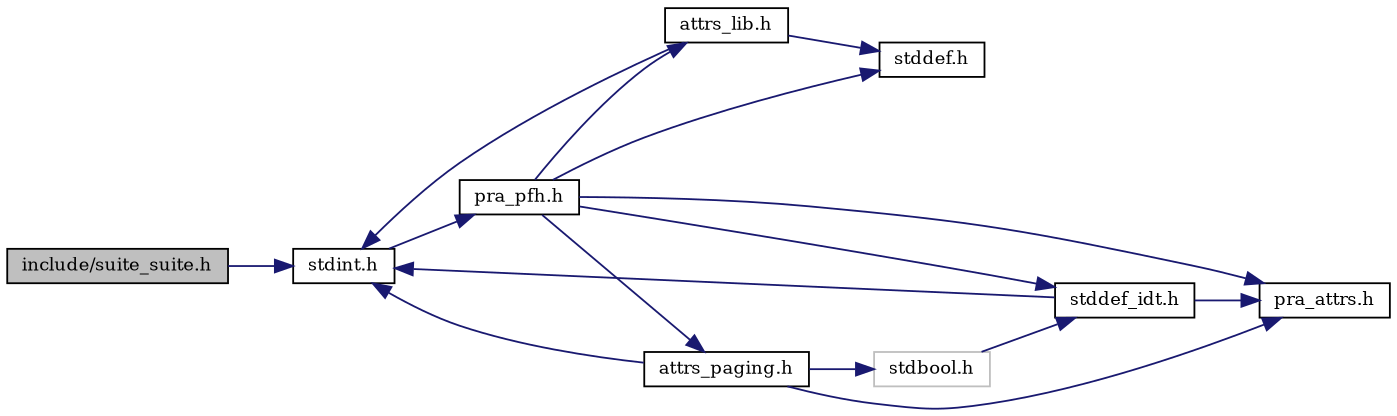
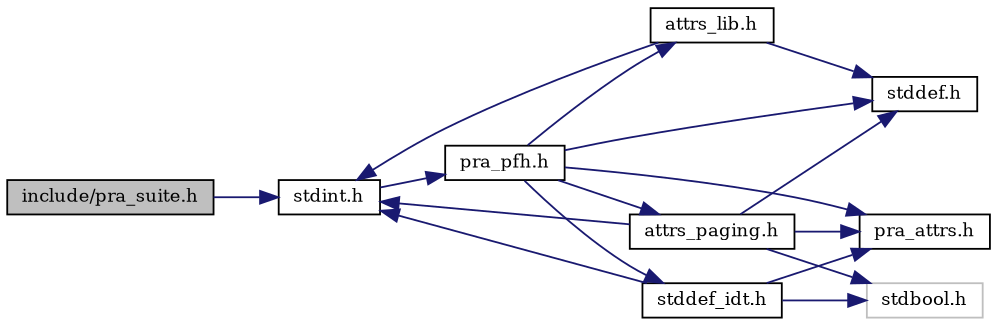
  digraph {
    fontname="DejaVu Serif"
    rankdir=LR
    node [color=black fontname="DejaVu Serif" fontsize=10 shape=record]
    edge [color=midnightblue fontname="DejaVu Serif" fontsize=10 labelfontname=Helvetica labelfontsize=10 style=solid]
-   n1 [fillcolor=grey75 fontcolor=black height=0.2 label="include/suite_suite.h" style=filled width=0.4]
+   n1 [fillcolor=grey75 fontcolor=black height=0.2 label="include/pra_suite.h" style=filled width=0.4]
    n2 [height=0.2 label="stdint.h" width=0.4]
    n3 [height=0.2 label="pra_pfh.h" width=0.4]
    n4 [height=0.2 label="stddef.h" width=0.4]
    n5 [height=0.2 label="attrs_lib.h" width=0.4]
    n6 [height=0.2 label="stddef_idt.h" width=0.4]
    n7 [height=0.2 label="pra_attrs.h" width=0.4]
    n8 [height=0.2 label="attrs_paging.h" width=0.4]
    n9 [color=grey75 height=0.2 label="stdbool.h" width=0.4]
    n1 -> n2
    n2 -> n3
    n3 -> n4
    n3 -> n5
    n3 -> n6
    n3 -> n7
    n3 -> n8
    n5 -> n2
    n5 -> n4
    n6 -> n2
    n6 -> n7
-   n9 -> n6
+   n6 -> n9
    n8 -> n2
+   n8 -> n4
    n8 -> n7
    n8 -> n9
  }
